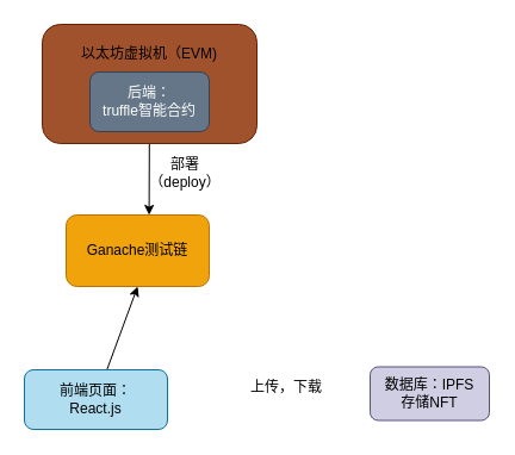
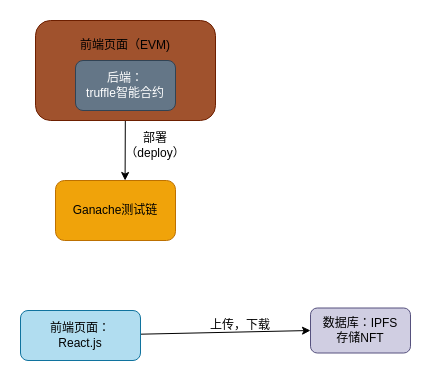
  <mxCell id="0" />
  <mxCell id="1" parent="0" />
- <mxCell id="2" style="edgeStyle=none;html=1;entryX=0.5;entryY=1;entryDx=0;entryDy=0;" edge="1" parent="1" source="4" target="9"><mxGeometry relative="1" as="geometry" /></mxCell>
+ <mxCell id="3" style="edgeStyle=none;html=1;entryX=0;entryY=0.5;entryDx=0;entryDy=0;" edge="1" parent="1" source="4" target="11"><mxGeometry relative="1" as="geometry" /></mxCell>
  <mxCell id="4" value="前端页面：&lt;br&gt;React.js&lt;br&gt;" style="rounded=1;whiteSpace=wrap;html=1;fillColor=#b1ddf0;strokeColor=#10739e;fontColor=#000000;" vertex="1" parent="1"><mxGeometry x="20" y="310" width="120" height="50" as="geometry" /></mxCell>
  <mxCell id="5" style="edgeStyle=none;html=1;entryX=0.58;entryY=0;entryDx=0;entryDy=0;entryPerimeter=0;" edge="1" parent="1" source="6" target="9"><mxGeometry relative="1" as="geometry" /></mxCell>
  <mxCell id="6" value="" style="rounded=1;whiteSpace=wrap;html=1;fillColor=#a0522d;fontColor=#ffffff;strokeColor=#6D1F00;" vertex="1" parent="1"><mxGeometry x="35" y="20" width="180" height="100" as="geometry" /></mxCell>
  <mxCell id="7" value="后端：&lt;br&gt;truffle智能合约" style="rounded=1;whiteSpace=wrap;html=1;fillColor=#647687;fontColor=#ffffff;strokeColor=#314354;" vertex="1" parent="1"><mxGeometry x="75" y="60" width="100" height="50" as="geometry" /></mxCell>
- <mxCell id="8" value="以太坊虚拟机（EVM)" style="text;html=1;strokeColor=none;fillColor=none;align=center;verticalAlign=middle;whiteSpace=wrap;rounded=0;" vertex="1" parent="1"><mxGeometry x="65" y="30" width="120" height="30" as="geometry" /></mxCell>
+ <mxCell id="8" value="前端页面（EVM)" style="text;html=1;strokeColor=none;fillColor=none;align=center;verticalAlign=middle;whiteSpace=wrap;rounded=0;" vertex="1" parent="1"><mxGeometry x="65" y="30" width="120" height="30" as="geometry" /></mxCell>
  <mxCell id="9" value="Ganache测试链" style="rounded=1;whiteSpace=wrap;html=1;fillColor=#f0a30a;fontColor=#000000;strokeColor=#BD7000;" vertex="1" parent="1"><mxGeometry x="55" y="180" width="120" height="60" as="geometry" /></mxCell>
  <mxCell id="10" value="部署（deploy）" style="text;html=1;strokeColor=none;fillColor=none;align=center;verticalAlign=middle;whiteSpace=wrap;rounded=0;" vertex="1" parent="1"><mxGeometry x="125" y="130" width="60" height="30" as="geometry" /></mxCell>
  <mxCell id="11" value="&lt;font color=&quot;#000000&quot;&gt;数据库：IPFS&lt;br&gt;存储NFT&lt;/font&gt;" style="rounded=1;whiteSpace=wrap;html=1;fillColor=#d0cee2;strokeColor=#56517e;" vertex="1" parent="1"><mxGeometry x="310" y="307.5" width="100" height="45" as="geometry" /></mxCell>
  <mxCell id="12" value="上传，下载" style="text;html=1;strokeColor=none;fillColor=none;align=center;verticalAlign=middle;whiteSpace=wrap;rounded=0;" vertex="1" parent="1"><mxGeometry x="205" y="310" width="70" height="30" as="geometry" /></mxCell>
